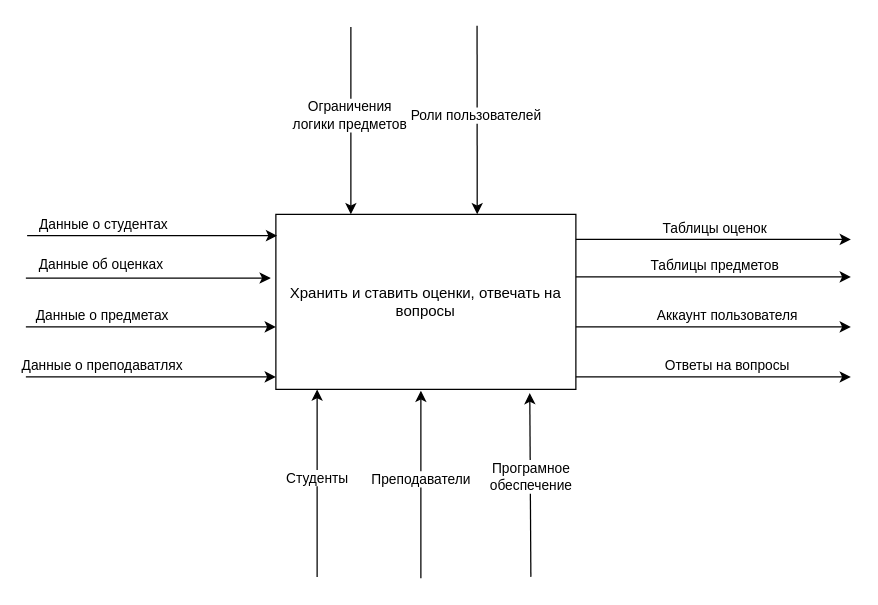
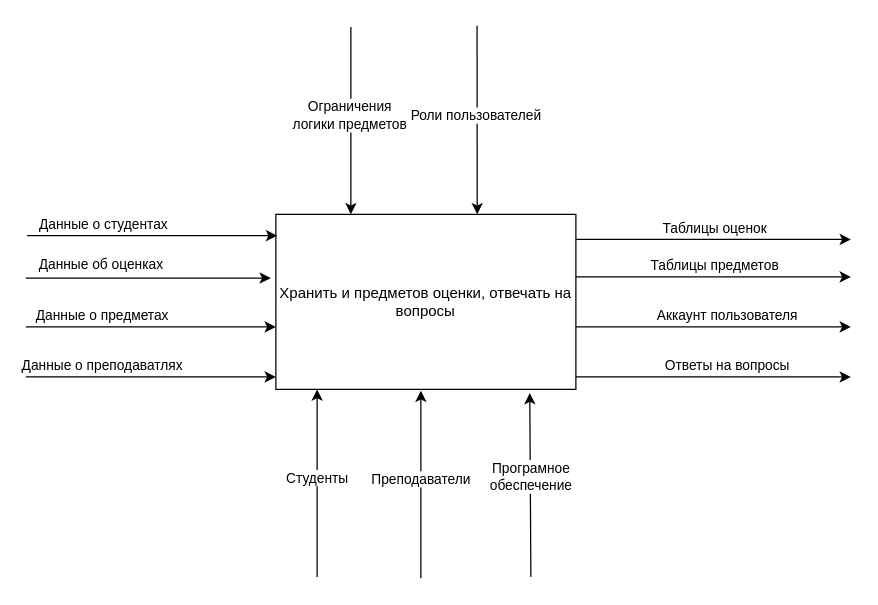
  <mxCell id="0" />
  <mxCell id="1" parent="0" />
- <mxCell id="2" value="Хранить и ставить оценки, отвечать на вопросы" style="rounded=0;whiteSpace=wrap;html=1;" parent="1" vertex="1"><mxGeometry x="220" y="171" width="240" height="140" as="geometry" /></mxCell>
+ <mxCell id="2" value="Хранить и предметов оценки, отвечать на вопросы" style="rounded=0;whiteSpace=wrap;html=1;" parent="1" vertex="1"><mxGeometry x="220" y="171" width="240" height="140" as="geometry" /></mxCell>
  <mxCell id="3" value="" style="endArrow=classic;html=1;rounded=0;entryX=0.25;entryY=0;entryDx=0;entryDy=0;" parent="1" target="2" edge="1"><mxGeometry width="50" height="50" relative="1" as="geometry"><mxPoint x="280" y="21" as="sourcePoint" /><mxPoint x="330" y="281" as="targetPoint" /></mxGeometry></mxCell>
  <mxCell id="4" value="Ограничения&lt;br&gt;логики предметов" style="edgeLabel;html=1;align=center;verticalAlign=middle;resizable=0;points=[];" parent="3" vertex="1" connectable="0"><mxGeometry x="-0.147" y="-2" relative="1" as="geometry"><mxPoint y="6" as="offset" /></mxGeometry></mxCell>
  <mxCell id="5" value="" style="endArrow=classic;html=1;rounded=0;entryX=0.588;entryY=0.007;entryDx=0;entryDy=0;entryPerimeter=0;" parent="1" edge="1"><mxGeometry width="50" height="50" relative="1" as="geometry"><mxPoint x="380.96" y="20.02" as="sourcePoint" /><mxPoint x="381.08" y="171" as="targetPoint" /></mxGeometry></mxCell>
  <mxCell id="6" value="Роли пользователей" style="edgeLabel;html=1;align=center;verticalAlign=middle;resizable=0;points=[];" parent="5" vertex="1" connectable="0"><mxGeometry x="-0.391" y="1" relative="1" as="geometry"><mxPoint x="-2" y="25" as="offset" /></mxGeometry></mxCell>
  <mxCell id="7" value="" style="endArrow=classic;html=1;rounded=0;entryX=-0.017;entryY=0.364;entryDx=0;entryDy=0;entryPerimeter=0;" parent="1" target="2" edge="1"><mxGeometry width="50" height="50" relative="1" as="geometry"><mxPoint x="20" y="222" as="sourcePoint" /><mxPoint x="330" y="261" as="targetPoint" /></mxGeometry></mxCell>
  <mxCell id="8" value="Данные об оценках" style="edgeLabel;html=1;align=center;verticalAlign=middle;resizable=0;points=[];" parent="7" vertex="1" connectable="0"><mxGeometry x="-0.316" y="3" relative="1" as="geometry"><mxPoint x="-7" y="-8" as="offset" /></mxGeometry></mxCell>
  <mxCell id="9" value="" style="endArrow=classic;html=1;rounded=0;" parent="1" edge="1"><mxGeometry width="50" height="50" relative="1" as="geometry"><mxPoint x="20" y="261" as="sourcePoint" /><mxPoint x="220" y="261" as="targetPoint" /></mxGeometry></mxCell>
  <mxCell id="10" value="Данные о предметах" style="edgeLabel;html=1;align=center;verticalAlign=middle;resizable=0;points=[];" parent="9" vertex="1" connectable="0"><mxGeometry x="-0.83" y="2" relative="1" as="geometry"><mxPoint x="43" y="-8" as="offset" /></mxGeometry></mxCell>
  <mxCell id="11" value="" style="endArrow=classic;html=1;rounded=0;entryX=0.25;entryY=1;entryDx=0;entryDy=0;" parent="1" edge="1"><mxGeometry width="50" height="50" relative="1" as="geometry"><mxPoint x="253" y="461" as="sourcePoint" /><mxPoint x="253" y="311" as="targetPoint" /></mxGeometry></mxCell>
  <mxCell id="12" value="Студенты" style="edgeLabel;html=1;align=center;verticalAlign=middle;resizable=0;points=[];" parent="11" vertex="1" connectable="0"><mxGeometry x="-0.32" y="1" relative="1" as="geometry"><mxPoint y="-29" as="offset" /></mxGeometry></mxCell>
  <mxCell id="13" value="Програмное&lt;br&gt;обеспечение" style="endArrow=classic;html=1;rounded=0;entryX=0.663;entryY=1.021;entryDx=0;entryDy=0;entryPerimeter=0;" parent="1" edge="1"><mxGeometry x="0.088" width="50" height="50" relative="1" as="geometry"><mxPoint x="424" y="461" as="sourcePoint" /><mxPoint x="423.12" y="313.94" as="targetPoint" /><mxPoint as="offset" /></mxGeometry></mxCell>
  <mxCell id="14" value="" style="endArrow=classic;html=1;rounded=0;exitX=1;exitY=0.357;exitDx=0;exitDy=0;exitPerimeter=0;" parent="1" edge="1"><mxGeometry width="50" height="50" relative="1" as="geometry"><mxPoint x="460" y="190.99" as="sourcePoint" /><mxPoint x="680" y="191.01" as="targetPoint" /></mxGeometry></mxCell>
  <mxCell id="15" value="Таблицы оценок" style="edgeLabel;html=1;align=center;verticalAlign=middle;resizable=0;points=[];" parent="14" vertex="1" connectable="0"><mxGeometry x="0.2" y="1" relative="1" as="geometry"><mxPoint x="-22" y="-9" as="offset" /></mxGeometry></mxCell>
  <mxCell id="16" value="" style="endArrow=classic;html=1;rounded=0;exitX=1;exitY=0.357;exitDx=0;exitDy=0;exitPerimeter=0;" parent="1" edge="1"><mxGeometry width="50" height="50" relative="1" as="geometry"><mxPoint x="460" y="220.99" as="sourcePoint" /><mxPoint x="680" y="221.01" as="targetPoint" /></mxGeometry></mxCell>
  <mxCell id="17" value="Таблицы предметов" style="edgeLabel;html=1;align=center;verticalAlign=middle;resizable=0;points=[];" parent="16" vertex="1" connectable="0"><mxGeometry x="0.2" y="1" relative="1" as="geometry"><mxPoint x="-22" y="-9" as="offset" /></mxGeometry></mxCell>
  <mxCell id="18" value="" style="endArrow=classic;html=1;rounded=0;exitX=1;exitY=0.357;exitDx=0;exitDy=0;exitPerimeter=0;" parent="1" edge="1"><mxGeometry width="50" height="50" relative="1" as="geometry"><mxPoint x="460" y="260.99" as="sourcePoint" /><mxPoint x="680" y="261.01" as="targetPoint" /></mxGeometry></mxCell>
  <mxCell id="19" value="Аккаунт пользователя" style="edgeLabel;html=1;align=center;verticalAlign=middle;resizable=0;points=[];" parent="18" vertex="1" connectable="0"><mxGeometry x="0.2" y="1" relative="1" as="geometry"><mxPoint x="-12" y="-9" as="offset" /></mxGeometry></mxCell>
  <mxCell id="20" value="" style="endArrow=classic;html=1;rounded=0;entryX=0.25;entryY=1;entryDx=0;entryDy=0;" parent="1" edge="1"><mxGeometry width="50" height="50" relative="1" as="geometry"><mxPoint x="336" y="462" as="sourcePoint" /><mxPoint x="336" y="312" as="targetPoint" /></mxGeometry></mxCell>
  <mxCell id="21" value="Преподаватели" style="edgeLabel;html=1;align=center;verticalAlign=middle;resizable=0;points=[];" parent="20" vertex="1" connectable="0"><mxGeometry x="-0.32" y="1" relative="1" as="geometry"><mxPoint y="-29" as="offset" /></mxGeometry></mxCell>
  <mxCell id="22" value="" style="endArrow=classic;html=1;rounded=0;" parent="1" edge="1"><mxGeometry width="50" height="50" relative="1" as="geometry"><mxPoint x="20" y="301" as="sourcePoint" /><mxPoint x="220" y="301" as="targetPoint" /></mxGeometry></mxCell>
  <mxCell id="23" value="Данные о преподаватлях" style="edgeLabel;html=1;align=center;verticalAlign=middle;resizable=0;points=[];" parent="22" vertex="1" connectable="0"><mxGeometry x="-0.83" y="2" relative="1" as="geometry"><mxPoint x="43" y="-8" as="offset" /></mxGeometry></mxCell>
  <mxCell id="24" value="" style="endArrow=classic;html=1;rounded=0;" parent="1" edge="1"><mxGeometry width="50" height="50" relative="1" as="geometry"><mxPoint x="21" y="188" as="sourcePoint" /><mxPoint x="221" y="188" as="targetPoint" /></mxGeometry></mxCell>
  <mxCell id="25" value="Данные о студентах" style="edgeLabel;html=1;align=center;verticalAlign=middle;resizable=0;points=[];" parent="24" vertex="1" connectable="0"><mxGeometry x="-0.83" y="2" relative="1" as="geometry"><mxPoint x="43" y="-8" as="offset" /></mxGeometry></mxCell>
  <mxCell id="26" value="" style="endArrow=classic;html=1;rounded=0;exitX=1;exitY=0.357;exitDx=0;exitDy=0;exitPerimeter=0;" edge="1" parent="1"><mxGeometry width="50" height="50" relative="1" as="geometry"><mxPoint x="460" y="301" as="sourcePoint" /><mxPoint x="680" y="301.02" as="targetPoint" /></mxGeometry></mxCell>
  <mxCell id="27" value="Ответы на вопросы" style="edgeLabel;html=1;align=center;verticalAlign=middle;resizable=0;points=[];" vertex="1" connectable="0" parent="26"><mxGeometry x="0.2" y="1" relative="1" as="geometry"><mxPoint x="-12" y="-9" as="offset" /></mxGeometry></mxCell>
